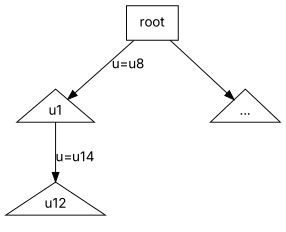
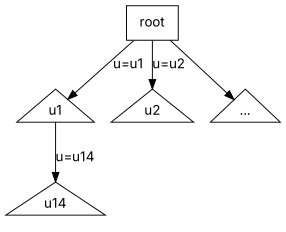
  digraph {
    fontname=Inter
    rankdir=TB
    node [fontname=Inter shape=triangle]
    edge [fontname=Inter]
    root [shape=rectangle]
    u1
+   u2
    "..."
-   u14 [label=u12]
-   root -> u1 [label="u=u8"]
+   u14
+   root -> u1 [label="u=u1"]
+   root -> u2 [label="u=u2"]
    root -> "..."
    u1 -> u14 [label="u=u14"]
  }
